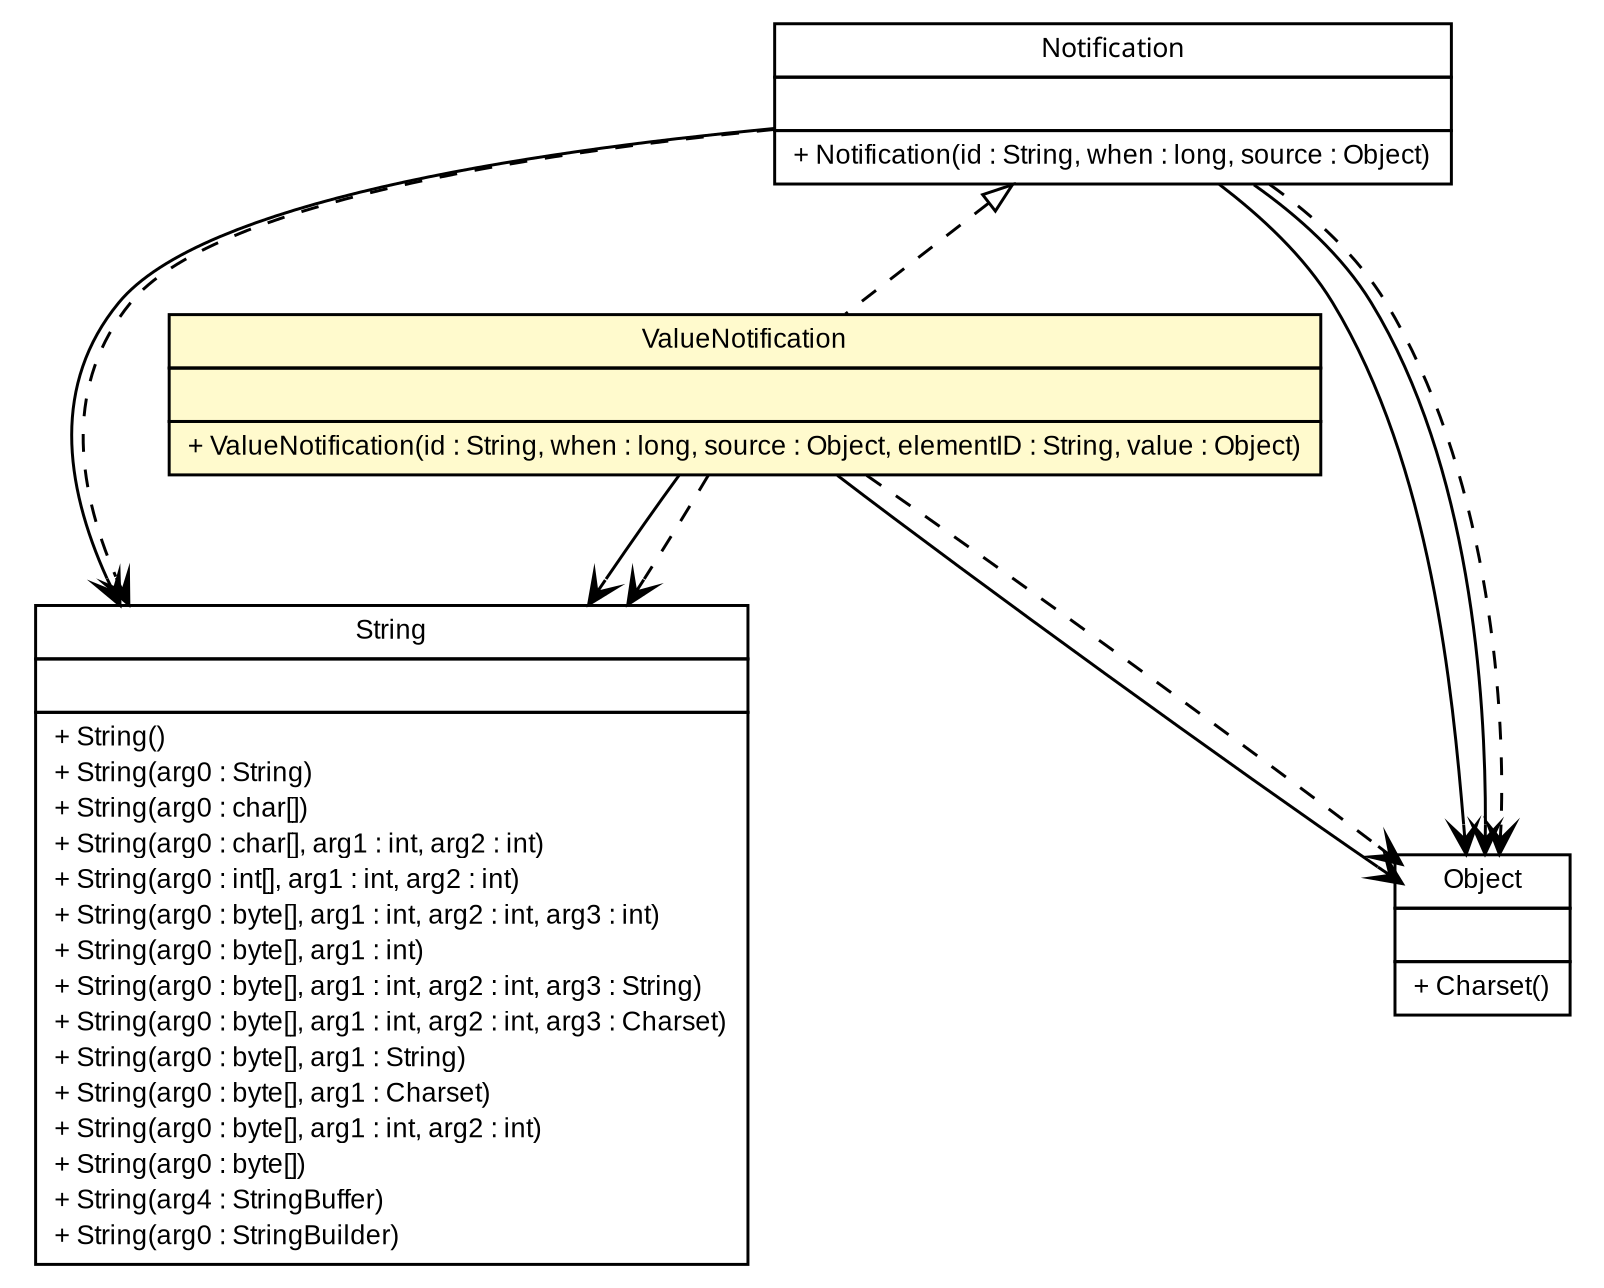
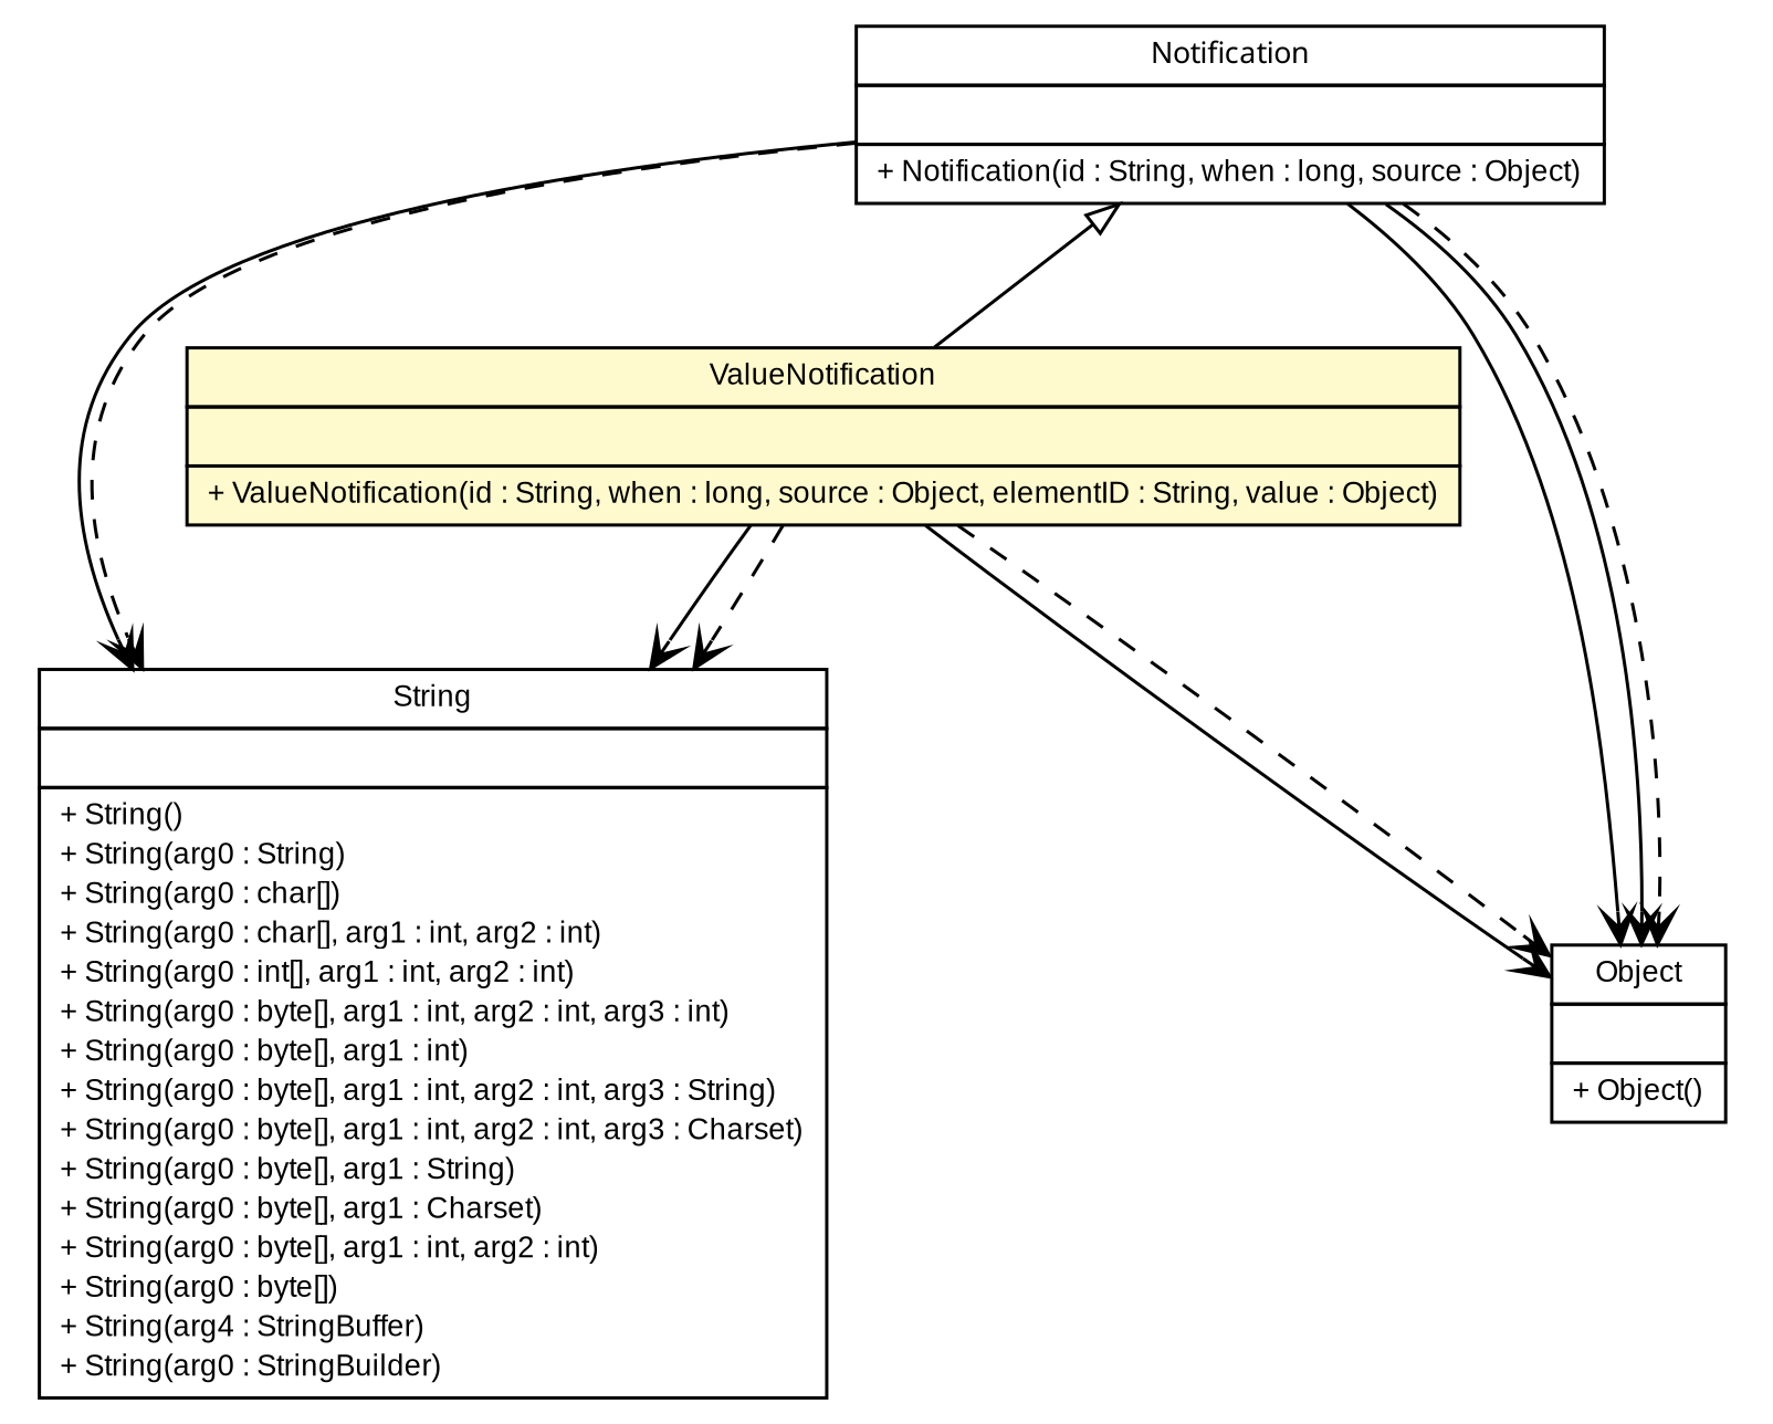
  digraph {
    nodesep=0.25
    ranksep=0.5
    node [fontcolor=black fontname=arial fontsize=9.0 shape=plaintext]
    edge [arrowhead=open color=black fontcolor=black fontname=arial fontsize=10.0 headport=p labelfontname=arial labelfontsize=10 tailport=p]
    n1 [label=<<table title="es.upm.dit.gsi.shanks.notification.ValueNotification" border="0" cellborder="1" cellspacing="0" cellpadding="2" port="p" bgcolor="lemonChiffon" href="./ValueNotification.html"> 		<tr><td><table border="0" cellspacing="0" cellpadding="1"> <tr><td align="center" balign="center"> ValueNotification </td></tr> 		</table></td></tr> 		<tr><td><table border="0" cellspacing="0" cellpadding="1"> <tr><td align="left" balign="left">  </td></tr> 		</table></td></tr> 		<tr><td><table border="0" cellspacing="0" cellpadding="1"> <tr><td align="left" balign="left"> + ValueNotification(id : String, when : long, source : Object, elementID : String, value : Object) </td></tr> 		</table></td></tr> 		</table>>]
    n2 [label=<<table title="java.lang.String" border="0" cellborder="1" cellspacing="0" cellpadding="2" port="p" href="http://java.sun.com/j2se/1.4.2/docs/api/java/lang/String.html"> 		<tr><td><table border="0" cellspacing="0" cellpadding="1"> <tr><td align="center" balign="center"> String </td></tr> 		</table></td></tr> 		<tr><td><table border="0" cellspacing="0" cellpadding="1"> <tr><td align="left" balign="left">  </td></tr> 		</table></td></tr> 		<tr><td><table border="0" cellspacing="0" cellpadding="1"> <tr><td align="left" balign="left"> + String() </td></tr> <tr><td align="left" balign="left"> + String(arg0 : String) </td></tr> <tr><td align="left" balign="left"> + String(arg0 : char[]) </td></tr> <tr><td align="left" balign="left"> + String(arg0 : char[], arg1 : int, arg2 : int) </td></tr> <tr><td align="left" balign="left"> + String(arg0 : int[], arg1 : int, arg2 : int) </td></tr> <tr><td align="left" balign="left"> + String(arg0 : byte[], arg1 : int, arg2 : int, arg3 : int) </td></tr> <tr><td align="left" balign="left"> + String(arg0 : byte[], arg1 : int) </td></tr> <tr><td align="left" balign="left"> + String(arg0 : byte[], arg1 : int, arg2 : int, arg3 : String) </td></tr> <tr><td align="left" balign="left"> + String(arg0 : byte[], arg1 : int, arg2 : int, arg3 : Charset) </td></tr> <tr><td align="left" balign="left"> + String(arg0 : byte[], arg1 : String) </td></tr> <tr><td align="left" balign="left"> + String(arg0 : byte[], arg1 : Charset) </td></tr> <tr><td align="left" balign="left"> + String(arg0 : byte[], arg1 : int, arg2 : int) </td></tr> <tr><td align="left" balign="left"> + String(arg0 : byte[]) </td></tr> <tr><td align="left" balign="left"> + String(arg4 : StringBuffer) </td></tr> <tr><td align="left" balign="left"> + String(arg0 : StringBuilder) </td></tr> 		</table></td></tr> 		</table>>]
-   n3 [label=<<table title="java.lang.Object" border="0" cellborder="1" cellspacing="0" cellpadding="2" port="p" href="http://java.sun.com/j2se/1.4.2/docs/api/java/lang/Object.html"> 		<tr><td><table border="0" cellspacing="0" cellpadding="1"> <tr><td align="center" balign="center"> Object </td></tr> 		</table></td></tr> 		<tr><td><table border="0" cellspacing="0" cellpadding="1"> <tr><td align="left" balign="left">  </td></tr> 		</table></td></tr> 		<tr><td><table border="0" cellspacing="0" cellpadding="1"> <tr><td align="left" balign="left"> + Charset() </td></tr> 		</table></td></tr> 		</table>>]
+   n3 [label=<<table title="java.lang.Object" border="0" cellborder="1" cellspacing="0" cellpadding="2" port="p" href="http://java.sun.com/j2se/1.4.2/docs/api/java/lang/Object.html"> 		<tr><td><table border="0" cellspacing="0" cellpadding="1"> <tr><td align="center" balign="center"> Object </td></tr> 		</table></td></tr> 		<tr><td><table border="0" cellspacing="0" cellpadding="1"> <tr><td align="left" balign="left">  </td></tr> 		</table></td></tr> 		<tr><td><table border="0" cellspacing="0" cellpadding="1"> <tr><td align="left" balign="left"> + Object() </td></tr> 		</table></td></tr> 		</table>>]
    n4 [label=<<table title="es.upm.dit.gsi.shanks.notification.Notification" border="0" cellborder="1" cellspacing="0" cellpadding="2" port="p" href="./Notification.html"> 		<tr><td><table border="0" cellspacing="0" cellpadding="1"> <tr><td align="center" balign="center"><font face="ariali"> Notification </font></td></tr> 		</table></td></tr> 		<tr><td><table border="0" cellspacing="0" cellpadding="1"> <tr><td align="left" balign="left">  </td></tr> 		</table></td></tr> 		<tr><td><table border="0" cellspacing="0" cellpadding="1"> <tr><td align="left" balign="left"> + Notification(id : String, when : long, source : Object) </td></tr> 		</table></td></tr> 		</table>>]
    n1 -> n2
    n1 -> n2 [style=dashed]
    n1 -> n3
    n1 -> n3 [style=dashed]
-   n4 -> n1 [arrowtail=empty dir=back fontsize=10 style=dashed arrowhead="" color="" fontcolor=""]
+   n4 -> n1 [arrowtail=empty dir=back fontsize=10 arrowhead="" color="" fontcolor=""]
    n4 -> n2
    n4 -> n2 [style=dashed]
    n4 -> n3
    n4 -> n3
    n4 -> n3 [style=dashed]
  }
